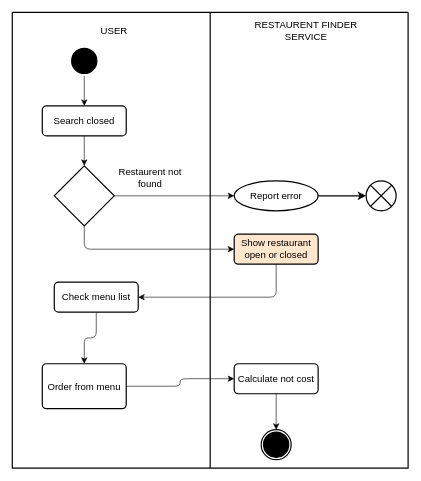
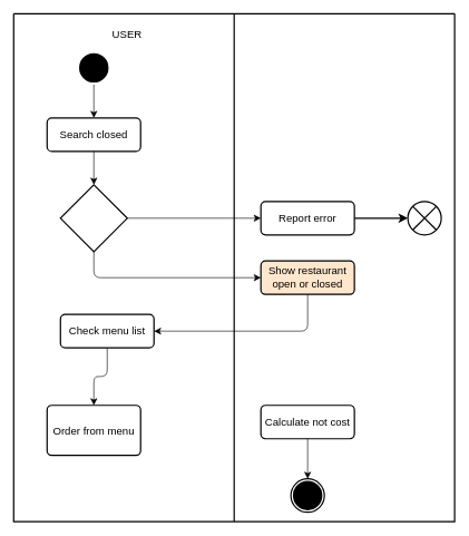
  <mxCell id="0" />
  <mxCell id="1" parent="0" />
  <mxCell id="2" value="" style="swimlane;startSize=0;strokeColor=#000000;strokeWidth=2;fillColor=none;" parent="1" vertex="1"><mxGeometry x="20" y="20" width="660" height="760" as="geometry" /></mxCell>
  <mxCell id="3" value="" style="ellipse;html=1;shape=startState;fillColor=#000000;strokeColor=#000000;strokeWidth=2;" parent="2" vertex="1"><mxGeometry x="95" y="56" width="50" height="50" as="geometry" /></mxCell>
  <mxCell id="4" value="" style="edgeStyle=orthogonalEdgeStyle;html=1;verticalAlign=bottom;endArrow=classic;endSize=8;strokeColor=#000000;entryX=0.5;entryY=0;entryDx=0;entryDy=0;endFill=1;" parent="2" source="3" target="5" edge="1"><mxGeometry relative="1" as="geometry"><mxPoint x="120" y="206" as="targetPoint" /><Array as="points" /></mxGeometry></mxCell>
  <mxCell id="5" value="&lt;font style=&quot;font-size: 16px&quot; color=&quot;#000000&quot;&gt;Search closed&lt;/font&gt;" style="rounded=1;whiteSpace=wrap;html=1;absoluteArcSize=1;arcSize=14;strokeWidth=2;strokeColor=#000000;" parent="2" vertex="1"><mxGeometry x="50" y="156" width="140" height="50" as="geometry" /></mxCell>
  <mxCell id="6" value="" style="strokeWidth=2;html=1;shape=mxgraph.flowchart.decision;whiteSpace=wrap;strokeColor=#000000;" parent="2" vertex="1"><mxGeometry x="70" y="256" width="100" height="100" as="geometry" /></mxCell>
  <mxCell id="7" style="edgeStyle=orthogonalEdgeStyle;rounded=1;orthogonalLoop=1;jettySize=auto;html=1;exitX=0.5;exitY=1;exitDx=0;exitDy=0;entryX=0.5;entryY=0;entryDx=0;entryDy=0;entryPerimeter=0;strokeColor=#000000;endSize=8;" parent="2" source="5" target="6" edge="1"><mxGeometry relative="1" as="geometry" /></mxCell>
- <mxCell id="8" value="&lt;span style=&quot;color: rgb(0 , 0 , 0) ; font-size: 16px&quot;&gt;Restaurent not found&lt;/span&gt;" style="text;html=1;strokeColor=none;fillColor=none;align=center;verticalAlign=middle;whiteSpace=wrap;rounded=0;" parent="2" vertex="1"><mxGeometry x="170" y="246" width="120" height="60" as="geometry" /></mxCell>
  <mxCell id="9" value="&lt;font style=&quot;font-size: 16px&quot; color=&quot;#000000&quot;&gt;Check menu list&lt;/font&gt;" style="rounded=1;whiteSpace=wrap;html=1;absoluteArcSize=1;arcSize=14;strokeWidth=2;strokeColor=#000000;" parent="2" vertex="1"><mxGeometry x="70" y="450" width="140" height="50" as="geometry" /></mxCell>
  <mxCell id="10" value="&lt;font style=&quot;font-size: 16px&quot; color=&quot;#000000&quot;&gt;Order from menu&lt;/font&gt;" style="rounded=1;whiteSpace=wrap;html=1;absoluteArcSize=1;arcSize=14;strokeWidth=2;strokeColor=#000000;" parent="2" vertex="1"><mxGeometry x="50" y="586" width="140" height="75" as="geometry" /></mxCell>
  <mxCell id="11" style="edgeStyle=orthogonalEdgeStyle;rounded=1;orthogonalLoop=1;jettySize=auto;html=1;exitX=0.5;exitY=1;exitDx=0;exitDy=0;entryX=0.5;entryY=0;entryDx=0;entryDy=0;endArrow=classic;endFill=1;endSize=8;strokeColor=#000000;" parent="2" source="9" target="10" edge="1"><mxGeometry relative="1" as="geometry" /></mxCell>
  <mxCell id="12" style="edgeStyle=orthogonalEdgeStyle;rounded=1;orthogonalLoop=1;jettySize=auto;html=1;exitX=1;exitY=0.5;exitDx=0;exitDy=0;entryX=0;entryY=0.5;entryDx=0;entryDy=0;entryPerimeter=0;endArrow=classic;endFill=1;endSize=8;strokeColor=#000000;strokeWidth=2;" parent="2" source="13" target="19" edge="1"><mxGeometry relative="1" as="geometry" /></mxCell>
- <mxCell id="13" value="&lt;font style=&quot;font-size: 16px&quot; color=&quot;#000000&quot;&gt;Report error&lt;/font&gt;" style="ellipse;whiteSpace=wrap;html=1;absoluteArcSize=1;arcSize=14;strokeWidth=2;strokeColor=#000000;" parent="2" vertex="1"><mxGeometry x="370" y="281" width="140" height="50" as="geometry" /></mxCell>
+ <mxCell id="13" value="&lt;font style=&quot;font-size: 16px&quot; color=&quot;#000000&quot;&gt;Report error&lt;/font&gt;" style="rounded=1;whiteSpace=wrap;html=1;absoluteArcSize=1;arcSize=14;strokeWidth=2;strokeColor=#000000;" parent="2" vertex="1"><mxGeometry x="370" y="281" width="140" height="50" as="geometry" /></mxCell>
  <mxCell id="14" value="&lt;font style=&quot;font-size: 16px&quot; color=&quot;#000000&quot;&gt;Show restaurant open or closed&lt;/font&gt;" style="rounded=1;whiteSpace=wrap;html=1;absoluteArcSize=1;arcSize=14;strokeWidth=2;strokeColor=#000000;fillColor=#ffe6cc;" parent="2" vertex="1"><mxGeometry x="370" y="370" width="140" height="50" as="geometry" /></mxCell>
  <mxCell id="15" value="&lt;font style=&quot;font-size: 16px&quot; color=&quot;#000000&quot;&gt;Calculate not cost&lt;/font&gt;" style="rounded=1;whiteSpace=wrap;html=1;absoluteArcSize=1;arcSize=14;strokeWidth=2;strokeColor=#000000;" parent="2" vertex="1"><mxGeometry x="370" y="586" width="140" height="50" as="geometry" /></mxCell>
  <mxCell id="16" style="edgeStyle=orthogonalEdgeStyle;rounded=1;orthogonalLoop=1;jettySize=auto;html=1;exitX=1;exitY=0.5;exitDx=0;exitDy=0;exitPerimeter=0;endArrow=classic;endFill=1;endSize=8;strokeColor=#000000;entryX=0;entryY=0.5;entryDx=0;entryDy=0;" parent="2" source="6" target="13" edge="1"><mxGeometry relative="1" as="geometry"><mxPoint x="260" y="306" as="targetPoint" /></mxGeometry></mxCell>
  <mxCell id="17" value="" style="ellipse;html=1;shape=endState;fillColor=#000000;strokeColor=#000000;strokeWidth=2;" parent="2" vertex="1"><mxGeometry x="415" y="696" width="50" height="50" as="geometry" /></mxCell>
  <mxCell id="18" style="edgeStyle=orthogonalEdgeStyle;rounded=1;orthogonalLoop=1;jettySize=auto;html=1;exitX=0.5;exitY=1;exitDx=0;exitDy=0;exitPerimeter=0;entryX=0;entryY=0.5;entryDx=0;entryDy=0;endArrow=classic;endFill=1;endSize=8;strokeColor=#000000;" parent="2" source="6" target="14" edge="1"><mxGeometry relative="1" as="geometry"><mxPoint x="60" y="340" as="sourcePoint" /></mxGeometry></mxCell>
  <mxCell id="19" value="" style="verticalLabelPosition=bottom;verticalAlign=top;html=1;shape=mxgraph.flowchart.or;strokeColor=#000000;strokeWidth=2;" parent="2" vertex="1"><mxGeometry x="590" y="281" width="50" height="50" as="geometry" /></mxCell>
  <mxCell id="20" style="edgeStyle=orthogonalEdgeStyle;rounded=1;orthogonalLoop=1;jettySize=auto;html=1;exitX=0.5;exitY=1;exitDx=0;exitDy=0;entryX=1;entryY=0.5;entryDx=0;entryDy=0;endArrow=classic;endFill=1;endSize=8;strokeColor=#000000;" parent="2" source="14" target="9" edge="1"><mxGeometry relative="1" as="geometry" /></mxCell>
- <mxCell id="21" style="edgeStyle=orthogonalEdgeStyle;rounded=1;orthogonalLoop=1;jettySize=auto;html=1;exitX=1;exitY=0.5;exitDx=0;exitDy=0;entryX=0;entryY=0.5;entryDx=0;entryDy=0;endArrow=classic;endFill=1;endSize=8;strokeColor=#000000;" parent="2" source="10" target="15" edge="1"><mxGeometry relative="1" as="geometry" /></mxCell>
  <mxCell id="22" style="edgeStyle=orthogonalEdgeStyle;rounded=1;orthogonalLoop=1;jettySize=auto;html=1;exitX=0.5;exitY=1;exitDx=0;exitDy=0;entryX=0.5;entryY=0;entryDx=0;entryDy=0;endArrow=classic;endFill=1;endSize=8;strokeColor=#000000;" parent="2" source="15" target="17" edge="1"><mxGeometry relative="1" as="geometry" /></mxCell>
  <mxCell id="23" value="&lt;span style=&quot;color: rgb(0 , 0 , 0) ; font-size: 16px&quot;&gt;USER&lt;/span&gt;" style="text;html=1;strokeColor=none;fillColor=none;align=center;verticalAlign=middle;whiteSpace=wrap;rounded=0;" parent="2" vertex="1"><mxGeometry x="70" width="200" height="60" as="geometry" /></mxCell>
- <mxCell id="24" value="&lt;span style=&quot;color: rgb(0 , 0 , 0) ; font-size: 16px&quot;&gt;RESTAURENT FINDER&lt;br&gt;SERVICE&lt;br&gt;&lt;/span&gt;" style="text;html=1;strokeColor=none;fillColor=none;align=center;verticalAlign=middle;whiteSpace=wrap;rounded=0;" parent="2" vertex="1"><mxGeometry x="390" width="200" height="60" as="geometry" /></mxCell>
  <mxCell id="25" value="" style="endArrow=none;html=1;endSize=8;strokeColor=#000000;strokeWidth=2;entryX=0.5;entryY=0;entryDx=0;entryDy=0;exitX=0.5;exitY=1;exitDx=0;exitDy=0;" parent="1" source="2" target="2" edge="1"><mxGeometry width="50" height="50" relative="1" as="geometry"><mxPoint x="310" y="770" as="sourcePoint" /><mxPoint x="380" y="360" as="targetPoint" /></mxGeometry></mxCell>
